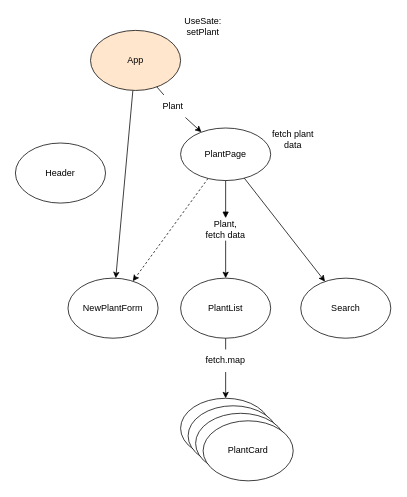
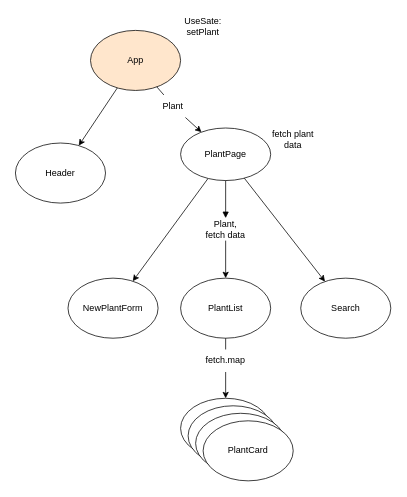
  <mxCell id="0" />
  <mxCell id="1" parent="0" />
- <mxCell id="2" value="" style="edgeStyle=none;html=1;" edge="1" parent="1" source="4" target="10"><mxGeometry relative="1" as="geometry" /></mxCell>
+ <mxCell id="2" value="" style="edgeStyle=none;html=1;" edge="1" parent="1" source="4" target="5"><mxGeometry relative="1" as="geometry" /></mxCell>
  <mxCell id="3" value="" style="edgeStyle=none;html=1;startArrow=none;" edge="1" parent="1" source="20" target="9"><mxGeometry relative="1" as="geometry" /></mxCell>
  <mxCell id="4" value="App" style="ellipse;whiteSpace=wrap;html=1;fillColor=#ffe6cc;" vertex="1" parent="1"><mxGeometry x="120" y="40" width="120" height="80" as="geometry" /></mxCell>
  <mxCell id="5" value="Header" style="ellipse;whiteSpace=wrap;html=1;" vertex="1" parent="1"><mxGeometry x="20" y="190" width="120" height="80" as="geometry" /></mxCell>
- <mxCell id="6" value="" style="edgeStyle=none;html=1;dashed=1;" edge="1" parent="1" source="9" target="10"><mxGeometry relative="1" as="geometry" /></mxCell>
+ <mxCell id="6" value="" style="edgeStyle=none;html=1;" edge="1" parent="1" source="9" target="10"><mxGeometry relative="1" as="geometry" /></mxCell>
  <mxCell id="7" value="" style="edgeStyle=none;html=1;" edge="1" parent="1" source="9" target="11"><mxGeometry relative="1" as="geometry" /></mxCell>
  <mxCell id="8" style="edgeStyle=none;html=1;entryX=0.5;entryY=0;entryDx=0;entryDy=0;startArrow=none;" edge="1" parent="1" source="22" target="13"><mxGeometry relative="1" as="geometry" /></mxCell>
  <mxCell id="9" value="PlantPage" style="ellipse;whiteSpace=wrap;html=1;" vertex="1" parent="1"><mxGeometry x="240" y="170" width="120" height="70" as="geometry" /></mxCell>
  <mxCell id="10" value="NewPlantForm" style="ellipse;whiteSpace=wrap;html=1;" vertex="1" parent="1"><mxGeometry x="90" y="370" width="120" height="80" as="geometry" /></mxCell>
  <mxCell id="11" value="Search" style="ellipse;whiteSpace=wrap;html=1;" vertex="1" parent="1"><mxGeometry x="400" y="370" width="120" height="80" as="geometry" /></mxCell>
  <mxCell id="12" value="" style="edgeStyle=none;html=1;startArrow=none;" edge="1" parent="1" source="24" target="14"><mxGeometry relative="1" as="geometry" /></mxCell>
  <mxCell id="13" value="PlantList" style="ellipse;whiteSpace=wrap;html=1;" vertex="1" parent="1"><mxGeometry x="240" y="370" width="120" height="80" as="geometry" /></mxCell>
  <mxCell id="14" value="PlantList" style="ellipse;whiteSpace=wrap;html=1;" vertex="1" parent="1"><mxGeometry x="240" y="530" width="120" height="80" as="geometry" /></mxCell>
  <mxCell id="15" value="PlantList" style="ellipse;whiteSpace=wrap;html=1;" vertex="1" parent="1"><mxGeometry x="250" y="540" width="120" height="80" as="geometry" /></mxCell>
  <mxCell id="16" value="PlantList" style="ellipse;whiteSpace=wrap;html=1;" vertex="1" parent="1"><mxGeometry x="260" y="550" width="120" height="80" as="geometry" /></mxCell>
  <mxCell id="17" value="PlantCard" style="ellipse;whiteSpace=wrap;html=1;" vertex="1" parent="1"><mxGeometry x="270" y="560" width="120" height="80" as="geometry" /></mxCell>
  <mxCell id="18" value="UseSate:&lt;br&gt;setPlant" style="text;html=1;strokeColor=none;fillColor=none;align=center;verticalAlign=middle;whiteSpace=wrap;rounded=0;" vertex="1" parent="1"><mxGeometry x="240" y="20" width="60" height="30" as="geometry" /></mxCell>
  <mxCell id="19" value="" style="edgeStyle=none;html=1;endArrow=none;" edge="1" parent="1" source="4" target="20"><mxGeometry relative="1" as="geometry"><mxPoint x="212.403" y="113.665" as="sourcePoint" /><mxPoint x="270.631" y="174.479" as="targetPoint" /></mxGeometry></mxCell>
  <mxCell id="20" value="Plant" style="text;html=1;strokeColor=none;fillColor=none;align=center;verticalAlign=middle;whiteSpace=wrap;rounded=0;" vertex="1" parent="1"><mxGeometry x="200" y="126" width="60" height="30" as="geometry" /></mxCell>
  <mxCell id="21" value="" style="edgeStyle=none;html=1;entryX=0.5;entryY=0;entryDx=0;entryDy=0;endArrow=block;" edge="1" parent="1" source="9" target="22"><mxGeometry relative="1" as="geometry"><mxPoint x="300" y="240" as="sourcePoint" /><mxPoint x="300" y="370" as="targetPoint" /></mxGeometry></mxCell>
  <mxCell id="22" value="Plant,&lt;br&gt;fetch data" style="text;html=1;strokeColor=none;fillColor=none;align=center;verticalAlign=middle;whiteSpace=wrap;rounded=0;" vertex="1" parent="1"><mxGeometry x="270" y="290" width="60" height="30" as="geometry" /></mxCell>
  <mxCell id="23" value="" style="edgeStyle=none;html=1;endArrow=none;" edge="1" parent="1" source="13" target="24"><mxGeometry relative="1" as="geometry"><mxPoint x="300" y="450" as="sourcePoint" /><mxPoint x="300" y="530" as="targetPoint" /></mxGeometry></mxCell>
  <mxCell id="24" value="fetch.map" style="text;html=1;strokeColor=none;fillColor=none;align=center;verticalAlign=middle;whiteSpace=wrap;rounded=0;" vertex="1" parent="1"><mxGeometry x="270" y="465" width="60" height="30" as="geometry" /></mxCell>
  <mxCell id="25" value="fetch plant data" style="text;html=1;strokeColor=none;fillColor=none;align=center;verticalAlign=middle;whiteSpace=wrap;rounded=0;" vertex="1" parent="1"><mxGeometry x="360" y="170" width="60" height="30" as="geometry" /></mxCell>
